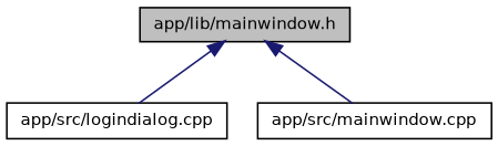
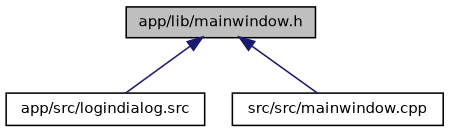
  digraph {
    node [color=black fillcolor=white fontname=Helvetica fontsize=10 shape=record style=filled]
    edge [color=midnightblue dir=back fontname=Helvetica fontsize=10 labelfontname=Helvetica labelfontsize=10 style=solid]
    n1 [fillcolor=grey75 fontcolor=black height=0.2 label="app/lib/mainwindow.h" width=0.4]
-   n2 [height=0.2 label="app/src/logindialog.cpp" width=0.4]
-   n3 [height=0.2 label="app/src/mainwindow.cpp" width=0.4]
+   n2 [height=0.2 label="app/src/logindialog.src" width=0.4]
+   n3 [height=0.2 label="src/src/mainwindow.cpp" width=0.4]
    n1 -> n2
    n1 -> n3
  }
